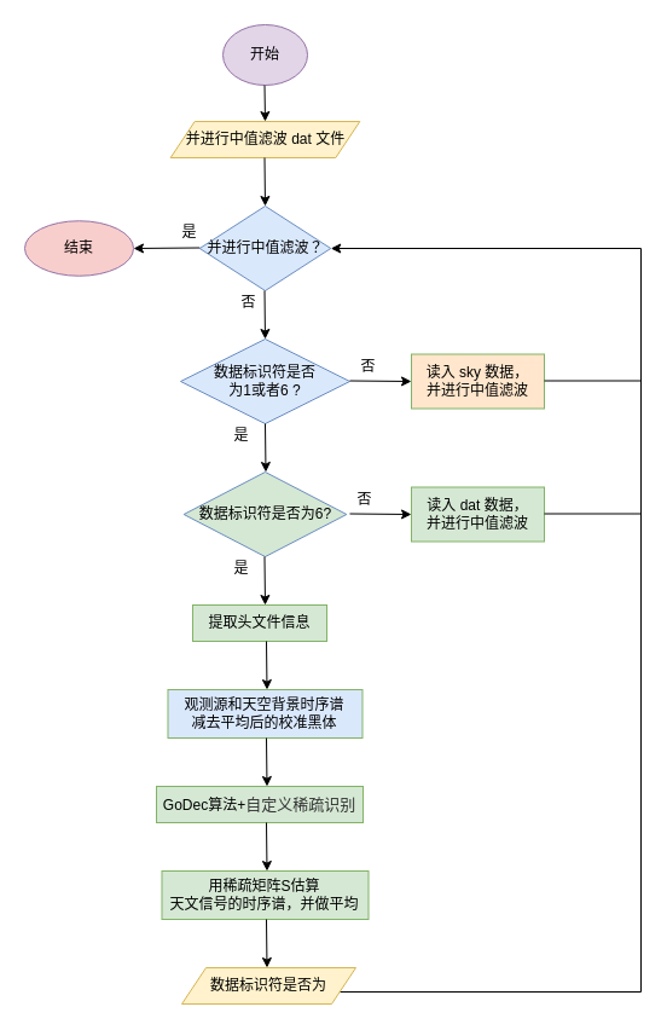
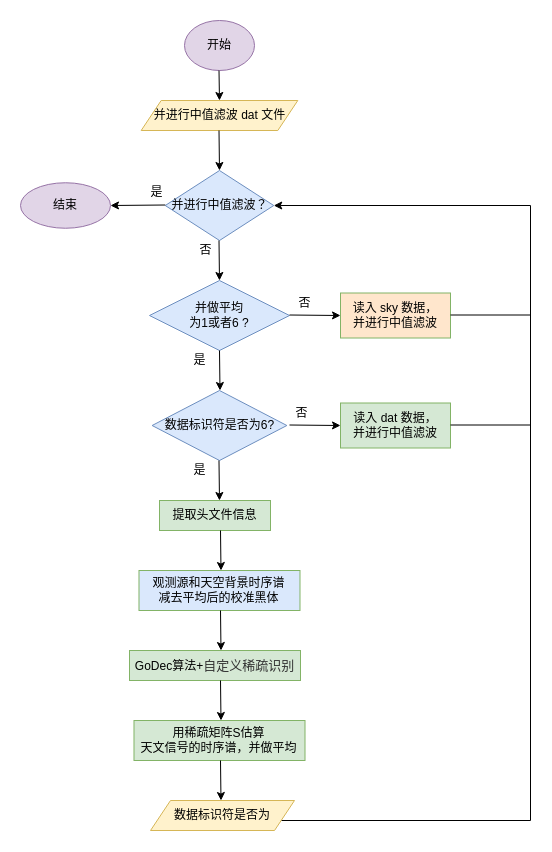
  <mxCell id="0" />
  <mxCell id="1" parent="0" />
  <mxCell id="2" value="开始" style="ellipse;whiteSpace=wrap;html=1;fillColor=#e1d5e7;strokeColor=#9673a6;" vertex="1" parent="1"><mxGeometry x="184" width="70" height="50" as="geometry" y="20" /></mxCell>
  <mxCell id="3" value="" style="endArrow=classic;html=1;rounded=0;" edge="1" parent="1"><mxGeometry width="50" height="50" relative="1" as="geometry"><mxPoint x="218.5" y="70" as="sourcePoint" /><mxPoint x="219" y="100" as="targetPoint" /></mxGeometry></mxCell>
  <mxCell id="4" value="并进行中值滤波 dat 文件" style="shape=parallelogram;perimeter=parallelogramPerimeter;whiteSpace=wrap;html=1;fixedSize=1;fillColor=#fff2cc;strokeColor=#d6b656;" vertex="1" parent="1"><mxGeometry x="140.68" y="100" width="156.63" height="30" as="geometry" /></mxCell>
  <mxCell id="5" value="并进行中值滤波？" style="rhombus;whiteSpace=wrap;html=1;fillColor=#dae8fc;strokeColor=#6c8ebf;" vertex="1" parent="1"><mxGeometry x="164.75" y="170" width="108.5" height="70" as="geometry" /></mxCell>
  <mxCell id="6" value="" style="endArrow=classic;html=1;rounded=0;" edge="1" parent="1"><mxGeometry width="50" height="50" relative="1" as="geometry"><mxPoint x="218.5" y="130" as="sourcePoint" /><mxPoint x="219" y="170" as="targetPoint" /></mxGeometry></mxCell>
  <mxCell id="7" value="" style="endArrow=classic;html=1;rounded=0;" edge="1" parent="1"><mxGeometry width="50" height="50" relative="1" as="geometry"><mxPoint x="164.75" y="204.5" as="sourcePoint" /><mxPoint x="110" y="205" as="targetPoint" /></mxGeometry></mxCell>
- <mxCell id="8" value="结束" style="ellipse;whiteSpace=wrap;html=1;fillColor=#f8cecc;strokeColor=#9673a6;" vertex="1" parent="1"><mxGeometry x="20" y="182.25" width="90" height="45.5" as="geometry" /></mxCell>
+ <mxCell id="8" value="结束" style="ellipse;whiteSpace=wrap;html=1;fillColor=#e1d5e7;strokeColor=#9673a6;" vertex="1" parent="1"><mxGeometry x="20" y="182.25" width="90" height="45.5" as="geometry" /></mxCell>
  <mxCell id="9" value="" style="endArrow=classic;html=1;rounded=0;" edge="1" parent="1"><mxGeometry width="50" height="50" relative="1" as="geometry"><mxPoint x="218.5" y="240" as="sourcePoint" /><mxPoint x="219" y="280" as="targetPoint" /></mxGeometry></mxCell>
  <mxCell id="10" value="否" style="text;html=1;align=center;verticalAlign=middle;resizable=0;points=[];autosize=1;strokeColor=none;fillColor=none;" vertex="1" parent="1"><mxGeometry x="190" y="240" width="30" height="20" as="geometry" /></mxCell>
- <mxCell id="11" value="数据标识符是否&lt;br&gt;为1或者6 ?" style="rhombus;whiteSpace=wrap;html=1;fillColor=#dae8fc;strokeColor=#6c8ebf;" vertex="1" parent="1"><mxGeometry x="149" y="280" width="140" height="70" as="geometry" /></mxCell>
+ <mxCell id="11" value="并做平均&lt;br&gt;为1或者6 ?" style="rhombus;whiteSpace=wrap;html=1;fillColor=#dae8fc;strokeColor=#6c8ebf;" vertex="1" parent="1"><mxGeometry x="149" y="280" width="140" height="70" as="geometry" /></mxCell>
  <mxCell id="12" value="" style="endArrow=classic;html=1;rounded=0;" edge="1" parent="1"><mxGeometry width="50" height="50" relative="1" as="geometry"><mxPoint x="289" y="314.5" as="sourcePoint" /><mxPoint x="340" y="315" as="targetPoint" /></mxGeometry></mxCell>
  <mxCell id="13" value="" style="endArrow=classic;html=1;rounded=0;" edge="1" parent="1"><mxGeometry width="50" height="50" relative="1" as="geometry"><mxPoint x="219" y="350" as="sourcePoint" /><mxPoint x="219.5" y="390" as="targetPoint" /></mxGeometry></mxCell>
  <mxCell id="14" value="否" style="text;html=1;align=center;verticalAlign=middle;resizable=0;points=[];autosize=1;strokeColor=none;fillColor=none;" vertex="1" parent="1"><mxGeometry x="289" y="292.5" width="30" height="20" as="geometry" /></mxCell>
  <mxCell id="15" value="读入 sky 数据，&lt;br&gt;并进行中值滤波" style="rounded=0;whiteSpace=wrap;html=1;fillColor=#ffe6cc;strokeColor=#82b366;" vertex="1" parent="1"><mxGeometry x="340" y="292.5" width="110" height="45" as="geometry" /></mxCell>
  <mxCell id="16" value="" style="endArrow=none;html=1;rounded=0;" edge="1" parent="1"><mxGeometry width="50" height="50" relative="1" as="geometry"><mxPoint x="450" y="314.5" as="sourcePoint" /><mxPoint x="530" y="314.5" as="targetPoint" /></mxGeometry></mxCell>
  <mxCell id="17" value="是" style="text;html=1;align=center;verticalAlign=middle;resizable=0;points=[];autosize=1;strokeColor=none;fillColor=none;" vertex="1" parent="1"><mxGeometry x="140.68" y="182.25" width="30" height="20" as="geometry" /></mxCell>
  <mxCell id="18" value="是" style="text;html=1;align=center;verticalAlign=middle;resizable=0;points=[];autosize=1;strokeColor=none;fillColor=none;" vertex="1" parent="1"><mxGeometry x="184" y="350" width="30" height="20" as="geometry" /></mxCell>
- <mxCell id="19" value="数据标识符是否为6?" style="rhombus;whiteSpace=wrap;html=1;fillColor=#d5e8d4;strokeColor=#6c8ebf;" vertex="1" parent="1"><mxGeometry x="151.62" y="390" width="134.75" height="70" as="geometry" /></mxCell>
+ <mxCell id="19" value="数据标识符是否为6?" style="rhombus;whiteSpace=wrap;html=1;fillColor=#dae8fc;strokeColor=#6c8ebf;" vertex="1" parent="1"><mxGeometry x="151.62" y="390" width="134.75" height="70" as="geometry" /></mxCell>
  <mxCell id="20" value="" style="endArrow=classic;html=1;rounded=0;" edge="1" parent="1"><mxGeometry width="50" height="50" relative="1" as="geometry"><mxPoint x="218.49" y="460" as="sourcePoint" /><mxPoint x="218.99" y="500" as="targetPoint" /></mxGeometry></mxCell>
  <mxCell id="21" value="是" style="text;html=1;align=center;verticalAlign=middle;resizable=0;points=[];autosize=1;strokeColor=none;fillColor=none;" vertex="1" parent="1"><mxGeometry x="184" y="460" width="30" height="20" as="geometry" /></mxCell>
  <mxCell id="22" value="" style="endArrow=classic;html=1;rounded=0;" edge="1" parent="1"><mxGeometry width="50" height="50" relative="1" as="geometry"><mxPoint x="289" y="424.5" as="sourcePoint" /><mxPoint x="340" y="425" as="targetPoint" /></mxGeometry></mxCell>
  <mxCell id="23" value="读入 dat 数据，&lt;br&gt;并进行中值滤波" style="rounded=0;whiteSpace=wrap;html=1;fillColor=#d5e8d4;strokeColor=#82b366;" vertex="1" parent="1"><mxGeometry x="340" y="402.5" width="110" height="45" as="geometry" /></mxCell>
  <mxCell id="24" value="提取头文件信息" style="rounded=0;whiteSpace=wrap;html=1;fillColor=#d5e8d4;strokeColor=#82b366;" vertex="1" parent="1"><mxGeometry x="159" y="500" width="111" height="30" as="geometry" /></mxCell>
  <mxCell id="25" value="" style="endArrow=classic;html=1;rounded=0;entryX=1;entryY=0.5;entryDx=0;entryDy=0;" edge="1" parent="1" target="5"><mxGeometry width="50" height="50" relative="1" as="geometry"><mxPoint x="280" y="820" as="sourcePoint" /><mxPoint x="460" y="170" as="targetPoint" /><Array as="points"><mxPoint x="530" y="820" /><mxPoint x="530" y="205" /></Array></mxGeometry></mxCell>
  <mxCell id="26" value="否" style="text;html=1;align=center;verticalAlign=middle;resizable=0;points=[];autosize=1;strokeColor=none;fillColor=none;" vertex="1" parent="1"><mxGeometry x="286.37" y="402.5" width="30" height="20" as="geometry" /></mxCell>
  <mxCell id="27" value="" style="endArrow=none;html=1;rounded=0;" edge="1" parent="1"><mxGeometry width="50" height="50" relative="1" as="geometry"><mxPoint x="450" y="424.5" as="sourcePoint" /><mxPoint x="530" y="424.5" as="targetPoint" /></mxGeometry></mxCell>
  <mxCell id="28" value="" style="endArrow=classic;html=1;rounded=0;" edge="1" parent="1"><mxGeometry width="50" height="50" relative="1" as="geometry"><mxPoint x="220" y="530" as="sourcePoint" /><mxPoint x="220.5" y="570" as="targetPoint" /></mxGeometry></mxCell>
  <mxCell id="29" value="&lt;div&gt;观测源和天空背景时序谱&lt;/div&gt;&lt;div&gt;减去平均后的校准黑体&lt;/div&gt;" style="rounded=0;whiteSpace=wrap;html=1;fillColor=#dae8fc;strokeColor=#82b366;" vertex="1" parent="1"><mxGeometry x="138.49" y="570" width="161" height="40" as="geometry" /></mxCell>
  <mxCell id="30" value="" style="endArrow=classic;html=1;rounded=0;" edge="1" parent="1"><mxGeometry width="50" height="50" relative="1" as="geometry"><mxPoint x="220" y="610" as="sourcePoint" /><mxPoint x="220.5" y="650" as="targetPoint" /></mxGeometry></mxCell>
  <mxCell id="31" value="GoDec算法+&lt;span style=&quot;color: rgb(51, 51, 51); font-family: &amp;quot;Helvetica Neue&amp;quot;, Helvetica, Arial, &amp;quot;Hiragino Sans GB&amp;quot;, &amp;quot;Hiragino Sans GB W3&amp;quot;, &amp;quot;Microsoft YaHei UI&amp;quot;, &amp;quot;Microsoft YaHei&amp;quot;, sans-serif; font-size: 13px; text-align: start;&quot;&gt;自定义稀疏识别&lt;/span&gt;" style="rounded=0;whiteSpace=wrap;html=1;fillColor=#d5e8d4;strokeColor=#82b366;" vertex="1" parent="1"><mxGeometry x="129" y="650" width="171" height="30" as="geometry" /></mxCell>
  <mxCell id="32" value="" style="endArrow=classic;html=1;rounded=0;" edge="1" parent="1"><mxGeometry width="50" height="50" relative="1" as="geometry"><mxPoint x="220" y="680" as="sourcePoint" /><mxPoint x="220.5" y="720" as="targetPoint" /></mxGeometry></mxCell>
  <mxCell id="33" value="&lt;div style=&quot;&quot;&gt;用稀疏矩阵S估算&lt;/div&gt;&lt;div style=&quot;&quot;&gt;天文信号的时序谱，并做平均&lt;/div&gt;" style="rounded=0;whiteSpace=wrap;html=1;fillColor=#d5e8d4;strokeColor=#82b366;" vertex="1" parent="1"><mxGeometry x="133.49" y="720" width="171.01" height="40" as="geometry" /></mxCell>
  <mxCell id="34" value="" style="endArrow=classic;html=1;rounded=0;" edge="1" parent="1"><mxGeometry width="50" height="50" relative="1" as="geometry"><mxPoint x="220" y="760" as="sourcePoint" /><mxPoint x="220.5" y="800" as="targetPoint" /></mxGeometry></mxCell>
  <mxCell id="35" value="&lt;span style=&quot;&quot;&gt;数据标识符是否为&lt;/span&gt;" style="shape=parallelogram;perimeter=parallelogramPerimeter;whiteSpace=wrap;html=1;fixedSize=1;fillColor=#fff2cc;strokeColor=#d6b656;" vertex="1" parent="1"><mxGeometry x="150" y="800" width="144" height="30" as="geometry" /></mxCell>
